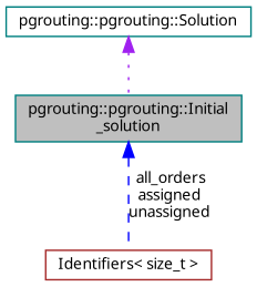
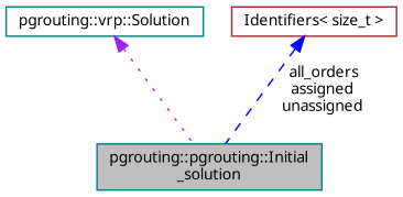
  digraph {
    fontname="Noto Sans"
    node [color=teal fillcolor=white fontname="Noto Sans" fontsize=10 shape=record style=filled]
    edge [dir=back fontname="Noto Sans" fontsize=10 labelfontname=Helvetica labelfontsize=10]
    n1 [fillcolor=grey75 fontcolor=black height=0.2 label="pgrouting::pgrouting::Initial\l_solution" width=0.4]
-   n2 [height=0.2 label="pgrouting::pgrouting::Solution" width=0.4]
+   n2 [height=0.2 label="pgrouting::vrp::Solution" width=0.4]
    n3 [color=brown height=0.2 label="Identifiers\< size_t \>" width=0.4]
    n2 -> n1 [color=purple style=dotted]
-   n1 -> n3 [color=blue label=" all_orders\nassigned\nunassigned" style=dashed]
+   n3 -> n1 [color=blue label=" all_orders\nassigned\nunassigned" style=dashed]
  }
